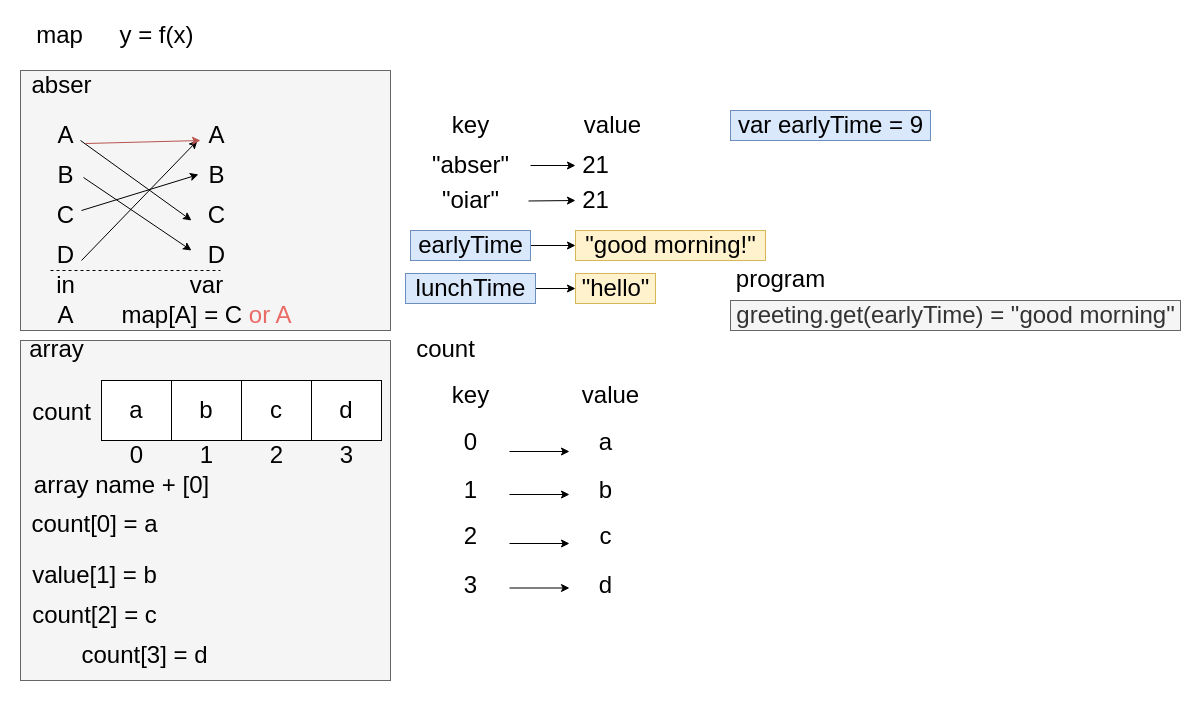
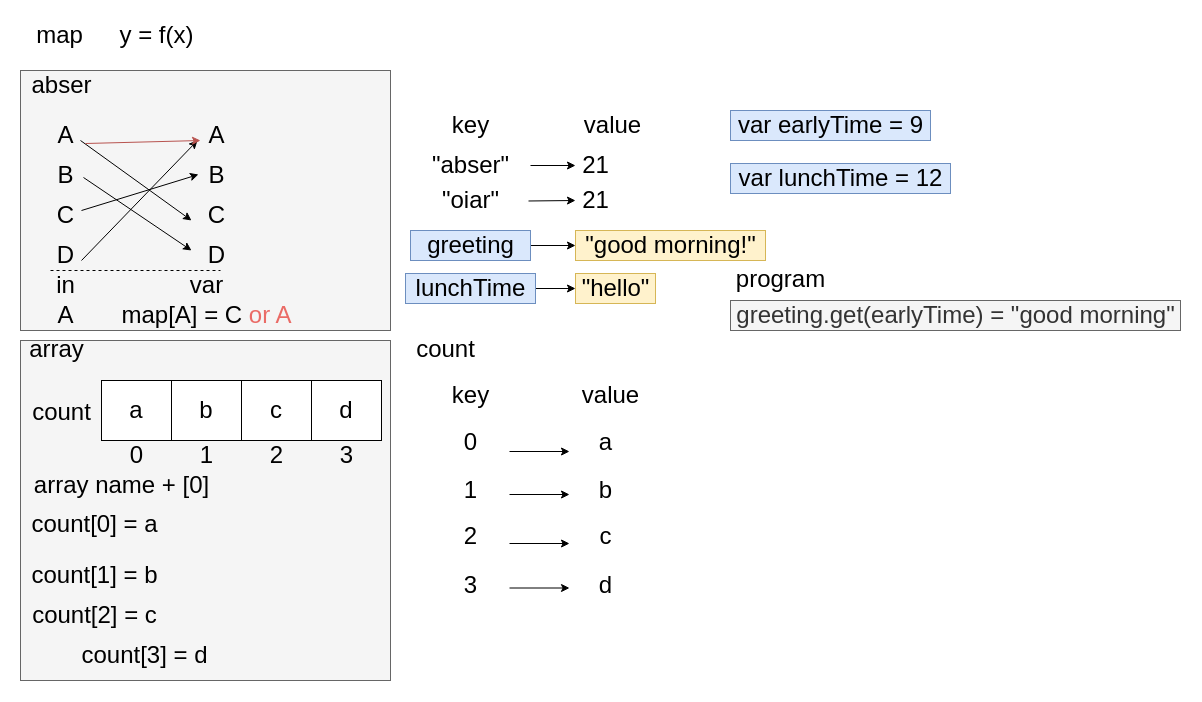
  <mxCell id="0" />
  <mxCell id="1" parent="0" />
  <mxCell id="2" value="" style="rounded=0;whiteSpace=wrap;html=1;fontSize=24;fillColor=#f5f5f5;strokeColor=#666666;fontColor=#333333;" vertex="1" parent="1"><mxGeometry x="20" y="340" width="370" height="340" as="geometry" /></mxCell>
  <mxCell id="3" value="" style="rounded=0;whiteSpace=wrap;html=1;fontSize=24;fillColor=#f5f5f5;strokeColor=#666666;fontColor=#333333;" vertex="1" parent="1"><mxGeometry x="20" y="70" width="370" height="260" as="geometry" /></mxCell>
  <mxCell id="4" value="&lt;font style=&quot;font-size: 24px&quot;&gt;map&lt;/font&gt;" style="text;html=1;align=center;verticalAlign=middle;resizable=0;points=[];autosize=1;" vertex="1" parent="1"><mxGeometry x="29" y="25" width="60" height="20" as="geometry" /></mxCell>
  <mxCell id="5" value="A" style="text;html=1;align=center;verticalAlign=middle;resizable=0;points=[];autosize=1;fontSize=24;" vertex="1" parent="1"><mxGeometry x="50" y="120" width="30" height="30" as="geometry" /></mxCell>
  <mxCell id="6" value="B" style="text;html=1;align=center;verticalAlign=middle;resizable=0;points=[];autosize=1;fontSize=24;" vertex="1" parent="1"><mxGeometry x="50" y="160" width="30" height="30" as="geometry" /></mxCell>
  <mxCell id="7" value="C" style="text;html=1;align=center;verticalAlign=middle;resizable=0;points=[];autosize=1;fontSize=24;" vertex="1" parent="1"><mxGeometry x="50" y="200" width="30" height="30" as="geometry" /></mxCell>
  <mxCell id="8" value="D" style="text;html=1;align=center;verticalAlign=middle;resizable=0;points=[];autosize=1;fontSize=24;" vertex="1" parent="1"><mxGeometry x="50" y="240" width="30" height="30" as="geometry" /></mxCell>
  <mxCell id="9" value="" style="endArrow=classic;html=1;fontSize=24;" edge="1" parent="1"><mxGeometry width="50" height="50" relative="1" as="geometry"><mxPoint x="80" y="140" as="sourcePoint" /><mxPoint x="191" y="220" as="targetPoint" /></mxGeometry></mxCell>
  <mxCell id="10" value="A" style="text;html=1;align=center;verticalAlign=middle;resizable=0;points=[];autosize=1;fontSize=24;" vertex="1" parent="1"><mxGeometry x="201" y="120" width="30" height="30" as="geometry" /></mxCell>
  <mxCell id="11" value="B" style="text;html=1;align=center;verticalAlign=middle;resizable=0;points=[];autosize=1;fontSize=24;" vertex="1" parent="1"><mxGeometry x="201" y="160" width="30" height="30" as="geometry" /></mxCell>
  <mxCell id="12" value="C" style="text;html=1;align=center;verticalAlign=middle;resizable=0;points=[];autosize=1;fontSize=24;" vertex="1" parent="1"><mxGeometry x="201" y="200" width="30" height="30" as="geometry" /></mxCell>
  <mxCell id="13" value="D" style="text;html=1;align=center;verticalAlign=middle;resizable=0;points=[];autosize=1;fontSize=24;" vertex="1" parent="1"><mxGeometry x="201" y="240" width="30" height="30" as="geometry" /></mxCell>
  <mxCell id="14" value="" style="endArrow=classic;html=1;fontSize=24;exitX=1.1;exitY=0.567;exitDx=0;exitDy=0;exitPerimeter=0;" edge="1" parent="1" source="6"><mxGeometry width="50" height="50" relative="1" as="geometry"><mxPoint x="80" y="200" as="sourcePoint" /><mxPoint x="191" y="250" as="targetPoint" /></mxGeometry></mxCell>
  <mxCell id="15" value="" style="endArrow=classic;html=1;fontSize=24;entryX=-0.1;entryY=0.467;entryDx=0;entryDy=0;entryPerimeter=0;" edge="1" parent="1" target="11"><mxGeometry width="50" height="50" relative="1" as="geometry"><mxPoint x="81" y="210" as="sourcePoint" /><mxPoint x="191" y="180" as="targetPoint" /></mxGeometry></mxCell>
  <mxCell id="16" value="" style="endArrow=classic;html=1;fontSize=24;entryX=-0.133;entryY=0.667;entryDx=0;entryDy=0;entryPerimeter=0;" edge="1" parent="1" target="10"><mxGeometry width="50" height="50" relative="1" as="geometry"><mxPoint x="81" y="260" as="sourcePoint" /><mxPoint x="141" y="210" as="targetPoint" /></mxGeometry></mxCell>
  <mxCell id="17" value="y = f(x)" style="text;html=1;align=center;verticalAlign=middle;resizable=0;points=[];autosize=1;fontSize=24;" vertex="1" parent="1"><mxGeometry x="111" width="90" height="30" as="geometry" y="20" /></mxCell>
  <mxCell id="18" value="key" style="text;html=1;align=center;verticalAlign=middle;resizable=0;points=[];autosize=1;fontSize=24;" vertex="1" parent="1"><mxGeometry x="445" y="110" width="50" height="30" as="geometry" /></mxCell>
  <mxCell id="19" value="value" style="text;html=1;align=center;verticalAlign=middle;resizable=0;points=[];autosize=1;fontSize=24;" vertex="1" parent="1"><mxGeometry x="577" y="110" width="70" height="30" as="geometry" /></mxCell>
  <mxCell id="20" value="&quot;abser&quot;" style="text;html=1;align=center;verticalAlign=middle;resizable=0;points=[];autosize=1;fontSize=24;" vertex="1" parent="1"><mxGeometry x="425" y="150" width="90" height="30" as="geometry" /></mxCell>
  <mxCell id="21" value="21" style="text;html=1;align=center;verticalAlign=middle;resizable=0;points=[];autosize=1;fontSize=24;" vertex="1" parent="1"><mxGeometry x="575" y="150" width="40" height="30" as="geometry" /></mxCell>
  <mxCell id="22" value="" style="endArrow=classic;html=1;fontSize=24;entryX=0;entryY=0.5;entryDx=0;entryDy=0;entryPerimeter=0;" edge="1" parent="1" target="21"><mxGeometry width="50" height="50" relative="1" as="geometry"><mxPoint x="530" y="165" as="sourcePoint" /><mxPoint x="549" y="140" as="targetPoint" /></mxGeometry></mxCell>
  <mxCell id="23" value="&quot;oiar&quot;" style="text;html=1;align=center;verticalAlign=middle;resizable=0;points=[];autosize=1;fontSize=24;" vertex="1" parent="1"><mxGeometry x="435" y="185" width="70" height="30" as="geometry" /></mxCell>
  <mxCell id="24" value="" style="endArrow=classic;html=1;fontSize=24;exitX=1.05;exitY=0.533;exitDx=0;exitDy=0;exitPerimeter=0;" edge="1" parent="1"><mxGeometry width="50" height="50" relative="1" as="geometry"><mxPoint x="528" y="200.49" as="sourcePoint" /><mxPoint x="575" y="200" as="targetPoint" /></mxGeometry></mxCell>
  <mxCell id="25" value="21" style="text;html=1;align=center;verticalAlign=middle;resizable=0;points=[];autosize=1;fontSize=24;" vertex="1" parent="1"><mxGeometry x="575" y="185" width="40" height="30" as="geometry" /></mxCell>
  <mxCell id="26" value="var earlyTime = 9" style="text;html=1;align=center;verticalAlign=middle;resizable=0;points=[];autosize=1;fontSize=24;fillColor=#dae8fc;strokeColor=#6c8ebf;" vertex="1" parent="1"><mxGeometry x="730" y="110" width="200" height="30" as="geometry" /></mxCell>
  <mxCell id="27" value="" style="edgeStyle=orthogonalEdgeStyle;rounded=0;orthogonalLoop=1;jettySize=auto;html=1;fontSize=24;" edge="1" parent="1" source="28" target="29"><mxGeometry relative="1" as="geometry" /></mxCell>
- <mxCell id="28" value="earlyTime" style="text;html=1;align=center;verticalAlign=middle;resizable=0;points=[];autosize=1;fontSize=24;fillColor=#dae8fc;strokeColor=#6c8ebf;" vertex="1" parent="1"><mxGeometry x="410" y="230" width="120" height="30" as="geometry" /></mxCell>
+ <mxCell id="28" value="greeting" style="text;html=1;align=center;verticalAlign=middle;resizable=0;points=[];autosize=1;fontSize=24;fillColor=#dae8fc;strokeColor=#6c8ebf;" vertex="1" parent="1"><mxGeometry x="410" y="230" width="120" height="30" as="geometry" /></mxCell>
  <mxCell id="29" value="&quot;good morning!&quot;" style="text;html=1;align=center;verticalAlign=middle;resizable=0;points=[];autosize=1;fontSize=24;fillColor=#fff2cc;strokeColor=#d6b656;" vertex="1" parent="1"><mxGeometry x="575" y="230" width="190" height="30" as="geometry" /></mxCell>
+ <mxCell id="30" value="var lunchTime = 12" style="text;html=1;align=center;verticalAlign=middle;resizable=0;points=[];autosize=1;fontSize=24;fillColor=#dae8fc;strokeColor=#6c8ebf;" vertex="1" parent="1"><mxGeometry x="730" y="163" width="220" height="30" as="geometry" /></mxCell>
  <mxCell id="31" value="" style="edgeStyle=orthogonalEdgeStyle;rounded=0;orthogonalLoop=1;jettySize=auto;html=1;fontSize=24;" edge="1" parent="1" source="32" target="33"><mxGeometry relative="1" as="geometry" /></mxCell>
  <mxCell id="32" value="lunchTime" style="text;html=1;align=center;verticalAlign=middle;resizable=0;points=[];autosize=1;fontSize=24;fillColor=#dae8fc;strokeColor=#6c8ebf;" vertex="1" parent="1"><mxGeometry x="405" y="273" width="130" height="30" as="geometry" /></mxCell>
  <mxCell id="33" value="&quot;hello&quot;" style="text;html=1;align=center;verticalAlign=middle;resizable=0;points=[];autosize=1;fontSize=24;fillColor=#fff2cc;strokeColor=#d6b656;" vertex="1" parent="1"><mxGeometry x="575" y="273" width="80" height="30" as="geometry" /></mxCell>
  <mxCell id="34" value="" style="endArrow=classic;html=1;fontSize=24;entryX=-0.033;entryY=0.667;entryDx=0;entryDy=0;entryPerimeter=0;exitX=1.167;exitY=0.767;exitDx=0;exitDy=0;exitPerimeter=0;fillColor=#f8cecc;strokeColor=#b85450;" edge="1" parent="1" source="5" target="10"><mxGeometry width="50" height="50" relative="1" as="geometry"><mxPoint x="88" y="150" as="sourcePoint" /><mxPoint x="138" y="100" as="targetPoint" /></mxGeometry></mxCell>
  <mxCell id="35" value="A" style="text;html=1;align=center;verticalAlign=middle;resizable=0;points=[];autosize=1;fontSize=24;" vertex="1" parent="1"><mxGeometry x="50" y="300" width="30" height="30" as="geometry" /></mxCell>
  <mxCell id="36" value="in" style="text;html=1;align=center;verticalAlign=middle;resizable=0;points=[];autosize=1;fontSize=24;" vertex="1" parent="1"><mxGeometry x="50" y="270" width="30" height="30" as="geometry" /></mxCell>
  <mxCell id="37" value="var" style="text;html=1;align=center;verticalAlign=middle;resizable=0;points=[];autosize=1;fontSize=24;" vertex="1" parent="1"><mxGeometry x="181" y="270" width="50" height="30" as="geometry" /></mxCell>
  <mxCell id="38" value="map[A] = C &lt;font color=&quot;#ea6b66&quot;&gt;or A&lt;/font&gt;" style="text;html=1;align=center;verticalAlign=middle;resizable=0;points=[];autosize=1;fontSize=24;" vertex="1" parent="1"><mxGeometry x="111" y="300" width="190" height="30" as="geometry" /></mxCell>
  <mxCell id="39" value="array name + [0]" style="text;html=1;align=center;verticalAlign=middle;resizable=0;points=[];autosize=1;fontSize=24;" vertex="1" parent="1"><mxGeometry x="26" y="470" width="190" height="30" as="geometry" /></mxCell>
  <mxCell id="40" value="a" style="rounded=0;whiteSpace=wrap;html=1;fontSize=24;" vertex="1" parent="1"><mxGeometry x="101" y="380" width="70" height="60" as="geometry" /></mxCell>
  <mxCell id="41" value="b" style="rounded=0;whiteSpace=wrap;html=1;fontSize=24;" vertex="1" parent="1"><mxGeometry x="171" y="380" width="70" height="60" as="geometry" /></mxCell>
  <mxCell id="42" value="c" style="rounded=0;whiteSpace=wrap;html=1;fontSize=24;" vertex="1" parent="1"><mxGeometry x="241" y="380" width="70" height="60" as="geometry" /></mxCell>
  <mxCell id="43" value="d" style="rounded=0;whiteSpace=wrap;html=1;fontSize=24;" vertex="1" parent="1"><mxGeometry x="311" y="380" width="70" height="60" as="geometry" /></mxCell>
  <mxCell id="44" value="count" style="text;html=1;align=center;verticalAlign=middle;resizable=0;points=[];autosize=1;fontSize=24;" vertex="1" parent="1"><mxGeometry x="26" y="397" width="70" height="30" as="geometry" /></mxCell>
  <mxCell id="45" value="0" style="text;html=1;align=center;verticalAlign=middle;resizable=0;points=[];autosize=1;fontSize=24;" vertex="1" parent="1"><mxGeometry x="121" y="440" width="30" height="30" as="geometry" /></mxCell>
  <mxCell id="46" value="count[0] = a" style="text;html=1;align=center;verticalAlign=middle;resizable=0;points=[];autosize=1;fontSize=24;" vertex="1" parent="1"><mxGeometry x="24" y="509" width="140" height="30" as="geometry" /></mxCell>
  <mxCell id="47" value="1" style="text;html=1;align=center;verticalAlign=middle;resizable=0;points=[];autosize=1;fontSize=24;" vertex="1" parent="1"><mxGeometry x="191" y="440" width="30" height="30" as="geometry" /></mxCell>
  <mxCell id="48" value="2" style="text;html=1;align=center;verticalAlign=middle;resizable=0;points=[];autosize=1;fontSize=24;" vertex="1" parent="1"><mxGeometry x="261" y="440" width="30" height="30" as="geometry" /></mxCell>
  <mxCell id="49" value="3" style="text;html=1;align=center;verticalAlign=middle;resizable=0;points=[];autosize=1;fontSize=24;" vertex="1" parent="1"><mxGeometry x="331" y="440" width="30" height="30" as="geometry" /></mxCell>
  <mxCell id="50" value="" style="endArrow=none;dashed=1;html=1;fontSize=24;" edge="1" parent="1"><mxGeometry width="50" height="50" relative="1" as="geometry"><mxPoint x="50" y="270" as="sourcePoint" /><mxPoint x="220" y="270" as="targetPoint" /><Array as="points"><mxPoint x="150" y="270" /></Array></mxGeometry></mxCell>
- <mxCell id="51" value="value[1] = b" style="text;html=1;align=center;verticalAlign=middle;resizable=0;points=[];autosize=1;fontSize=24;" vertex="1" parent="1"><mxGeometry x="24" y="560" width="140" height="30" as="geometry" /></mxCell>
+ <mxCell id="51" value="count[1] = b" style="text;html=1;align=center;verticalAlign=middle;resizable=0;points=[];autosize=1;fontSize=24;" vertex="1" parent="1"><mxGeometry x="24" y="560" width="140" height="30" as="geometry" /></mxCell>
  <mxCell id="52" value="count[2] = c" style="text;html=1;align=center;verticalAlign=middle;resizable=0;points=[];autosize=1;fontSize=24;" vertex="1" parent="1"><mxGeometry x="24" y="600" width="140" height="30" as="geometry" /></mxCell>
  <mxCell id="53" value="count[3] = d" style="text;html=1;align=center;verticalAlign=middle;resizable=0;points=[];autosize=1;fontSize=24;" vertex="1" parent="1"><mxGeometry x="74" y="640" width="140" height="30" as="geometry" /></mxCell>
  <mxCell id="54" value="&lt;font style=&quot;font-size: 24px&quot;&gt;array&lt;/font&gt;" style="text;html=1;align=center;verticalAlign=middle;resizable=0;points=[];autosize=1;" vertex="1" parent="1"><mxGeometry x="21" y="339" width="70" height="20" as="geometry" /></mxCell>
  <mxCell id="55" value="key" style="text;html=1;align=center;verticalAlign=middle;resizable=0;points=[];autosize=1;fontSize=24;" vertex="1" parent="1"><mxGeometry x="445" y="380" width="50" height="30" as="geometry" /></mxCell>
  <mxCell id="56" value="value" style="text;html=1;align=center;verticalAlign=middle;resizable=0;points=[];autosize=1;fontSize=24;" vertex="1" parent="1"><mxGeometry x="575" y="380" width="70" height="30" as="geometry" /></mxCell>
  <mxCell id="57" value="0" style="text;html=1;align=center;verticalAlign=middle;resizable=0;points=[];autosize=1;fontSize=24;" vertex="1" parent="1"><mxGeometry x="455" y="427" width="30" height="30" as="geometry" /></mxCell>
  <mxCell id="58" value="1" style="text;html=1;align=center;verticalAlign=middle;resizable=0;points=[];autosize=1;fontSize=24;" vertex="1" parent="1"><mxGeometry x="455" y="475" width="30" height="30" as="geometry" /></mxCell>
  <mxCell id="59" value="2" style="text;html=1;align=center;verticalAlign=middle;resizable=0;points=[];autosize=1;fontSize=24;" vertex="1" parent="1"><mxGeometry x="455" y="521" width="30" height="30" as="geometry" /></mxCell>
  <mxCell id="60" value="3" style="text;html=1;align=center;verticalAlign=middle;resizable=0;points=[];autosize=1;fontSize=24;" vertex="1" parent="1"><mxGeometry x="455" y="570" width="30" height="30" as="geometry" /></mxCell>
  <mxCell id="61" value="a" style="text;html=1;align=center;verticalAlign=middle;resizable=0;points=[];autosize=1;fontSize=24;" vertex="1" parent="1"><mxGeometry x="590" y="427" width="30" height="30" as="geometry" /></mxCell>
  <mxCell id="62" value="b" style="text;html=1;align=center;verticalAlign=middle;resizable=0;points=[];autosize=1;fontSize=24;" vertex="1" parent="1"><mxGeometry x="590" y="475" width="30" height="30" as="geometry" /></mxCell>
  <mxCell id="63" value="c" style="text;html=1;align=center;verticalAlign=middle;resizable=0;points=[];autosize=1;fontSize=24;" vertex="1" parent="1"><mxGeometry x="590" y="521" width="30" height="30" as="geometry" /></mxCell>
  <mxCell id="64" value="d" style="text;html=1;align=center;verticalAlign=middle;resizable=0;points=[];autosize=1;fontSize=24;" vertex="1" parent="1"><mxGeometry x="590" y="570" width="30" height="30" as="geometry" /></mxCell>
  <mxCell id="65" value="" style="endArrow=classic;html=1;fontSize=24;" edge="1" parent="1"><mxGeometry width="50" height="50" relative="1" as="geometry"><mxPoint x="509" y="451" as="sourcePoint" /><mxPoint x="569" y="451" as="targetPoint" /></mxGeometry></mxCell>
  <mxCell id="66" value="" style="endArrow=classic;html=1;fontSize=24;" edge="1" parent="1"><mxGeometry width="50" height="50" relative="1" as="geometry"><mxPoint x="509" y="543" as="sourcePoint" /><mxPoint x="569" y="543" as="targetPoint" /></mxGeometry></mxCell>
  <mxCell id="67" value="" style="endArrow=classic;html=1;fontSize=24;" edge="1" parent="1"><mxGeometry width="50" height="50" relative="1" as="geometry"><mxPoint x="509" y="494" as="sourcePoint" /><mxPoint x="569" y="494" as="targetPoint" /></mxGeometry></mxCell>
  <mxCell id="68" value="" style="endArrow=classic;html=1;fontSize=24;" edge="1" parent="1"><mxGeometry width="50" height="50" relative="1" as="geometry"><mxPoint x="509" y="587.5" as="sourcePoint" /><mxPoint x="569" y="587.5" as="targetPoint" /></mxGeometry></mxCell>
  <mxCell id="69" value="count" style="text;html=1;align=center;verticalAlign=middle;resizable=0;points=[];autosize=1;fontSize=24;" vertex="1" parent="1"><mxGeometry x="410" y="334" width="70" height="30" as="geometry" /></mxCell>
  <mxCell id="70" value="abser" style="text;html=1;align=center;verticalAlign=middle;resizable=0;points=[];autosize=1;fontSize=24;" vertex="1" parent="1"><mxGeometry x="21" y="70" width="80" height="30" as="geometry" /></mxCell>
  <mxCell id="71" value="greeting.get(earlyTime) = &quot;good morning&quot;" style="text;html=1;align=center;verticalAlign=middle;resizable=0;points=[];autosize=1;fontSize=24;fillColor=#f5f5f5;strokeColor=#666666;fontColor=#333333;" vertex="1" parent="1"><mxGeometry x="730" y="300" width="450" height="30" as="geometry" /></mxCell>
  <mxCell id="72" value="program" style="text;html=1;align=center;verticalAlign=middle;resizable=0;points=[];autosize=1;fontSize=24;" vertex="1" parent="1"><mxGeometry x="730" y="264" width="100" height="30" as="geometry" /></mxCell>
